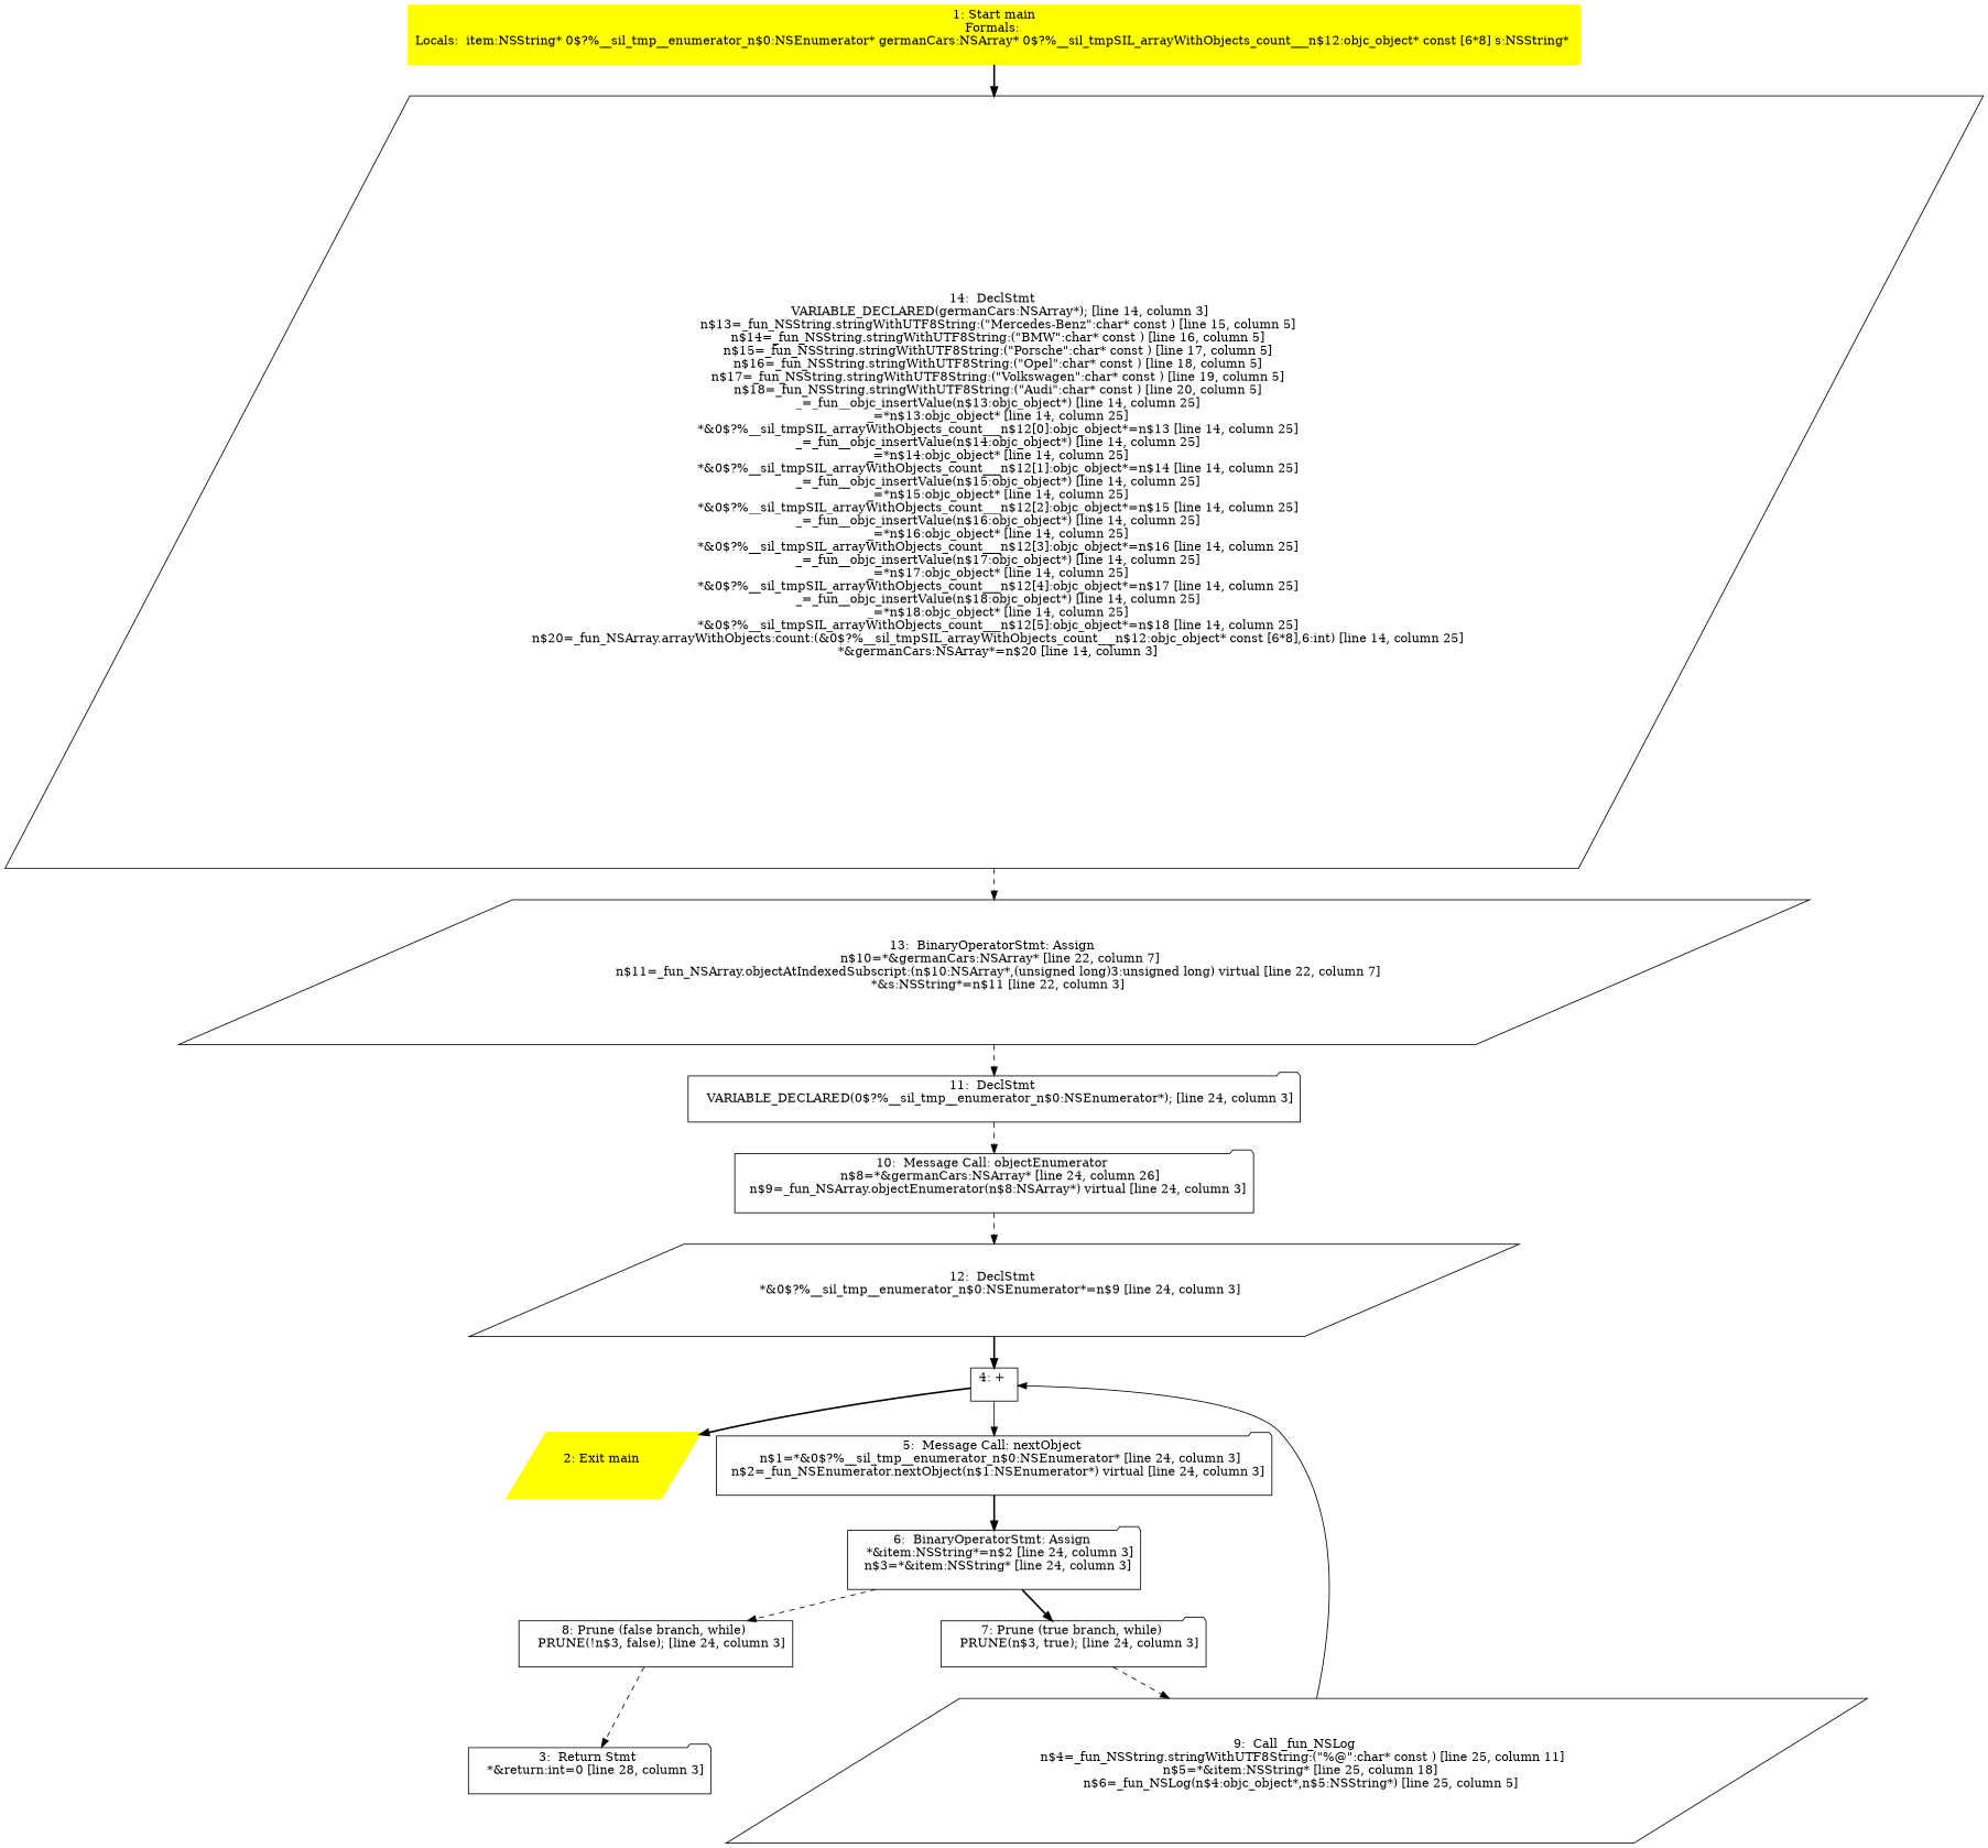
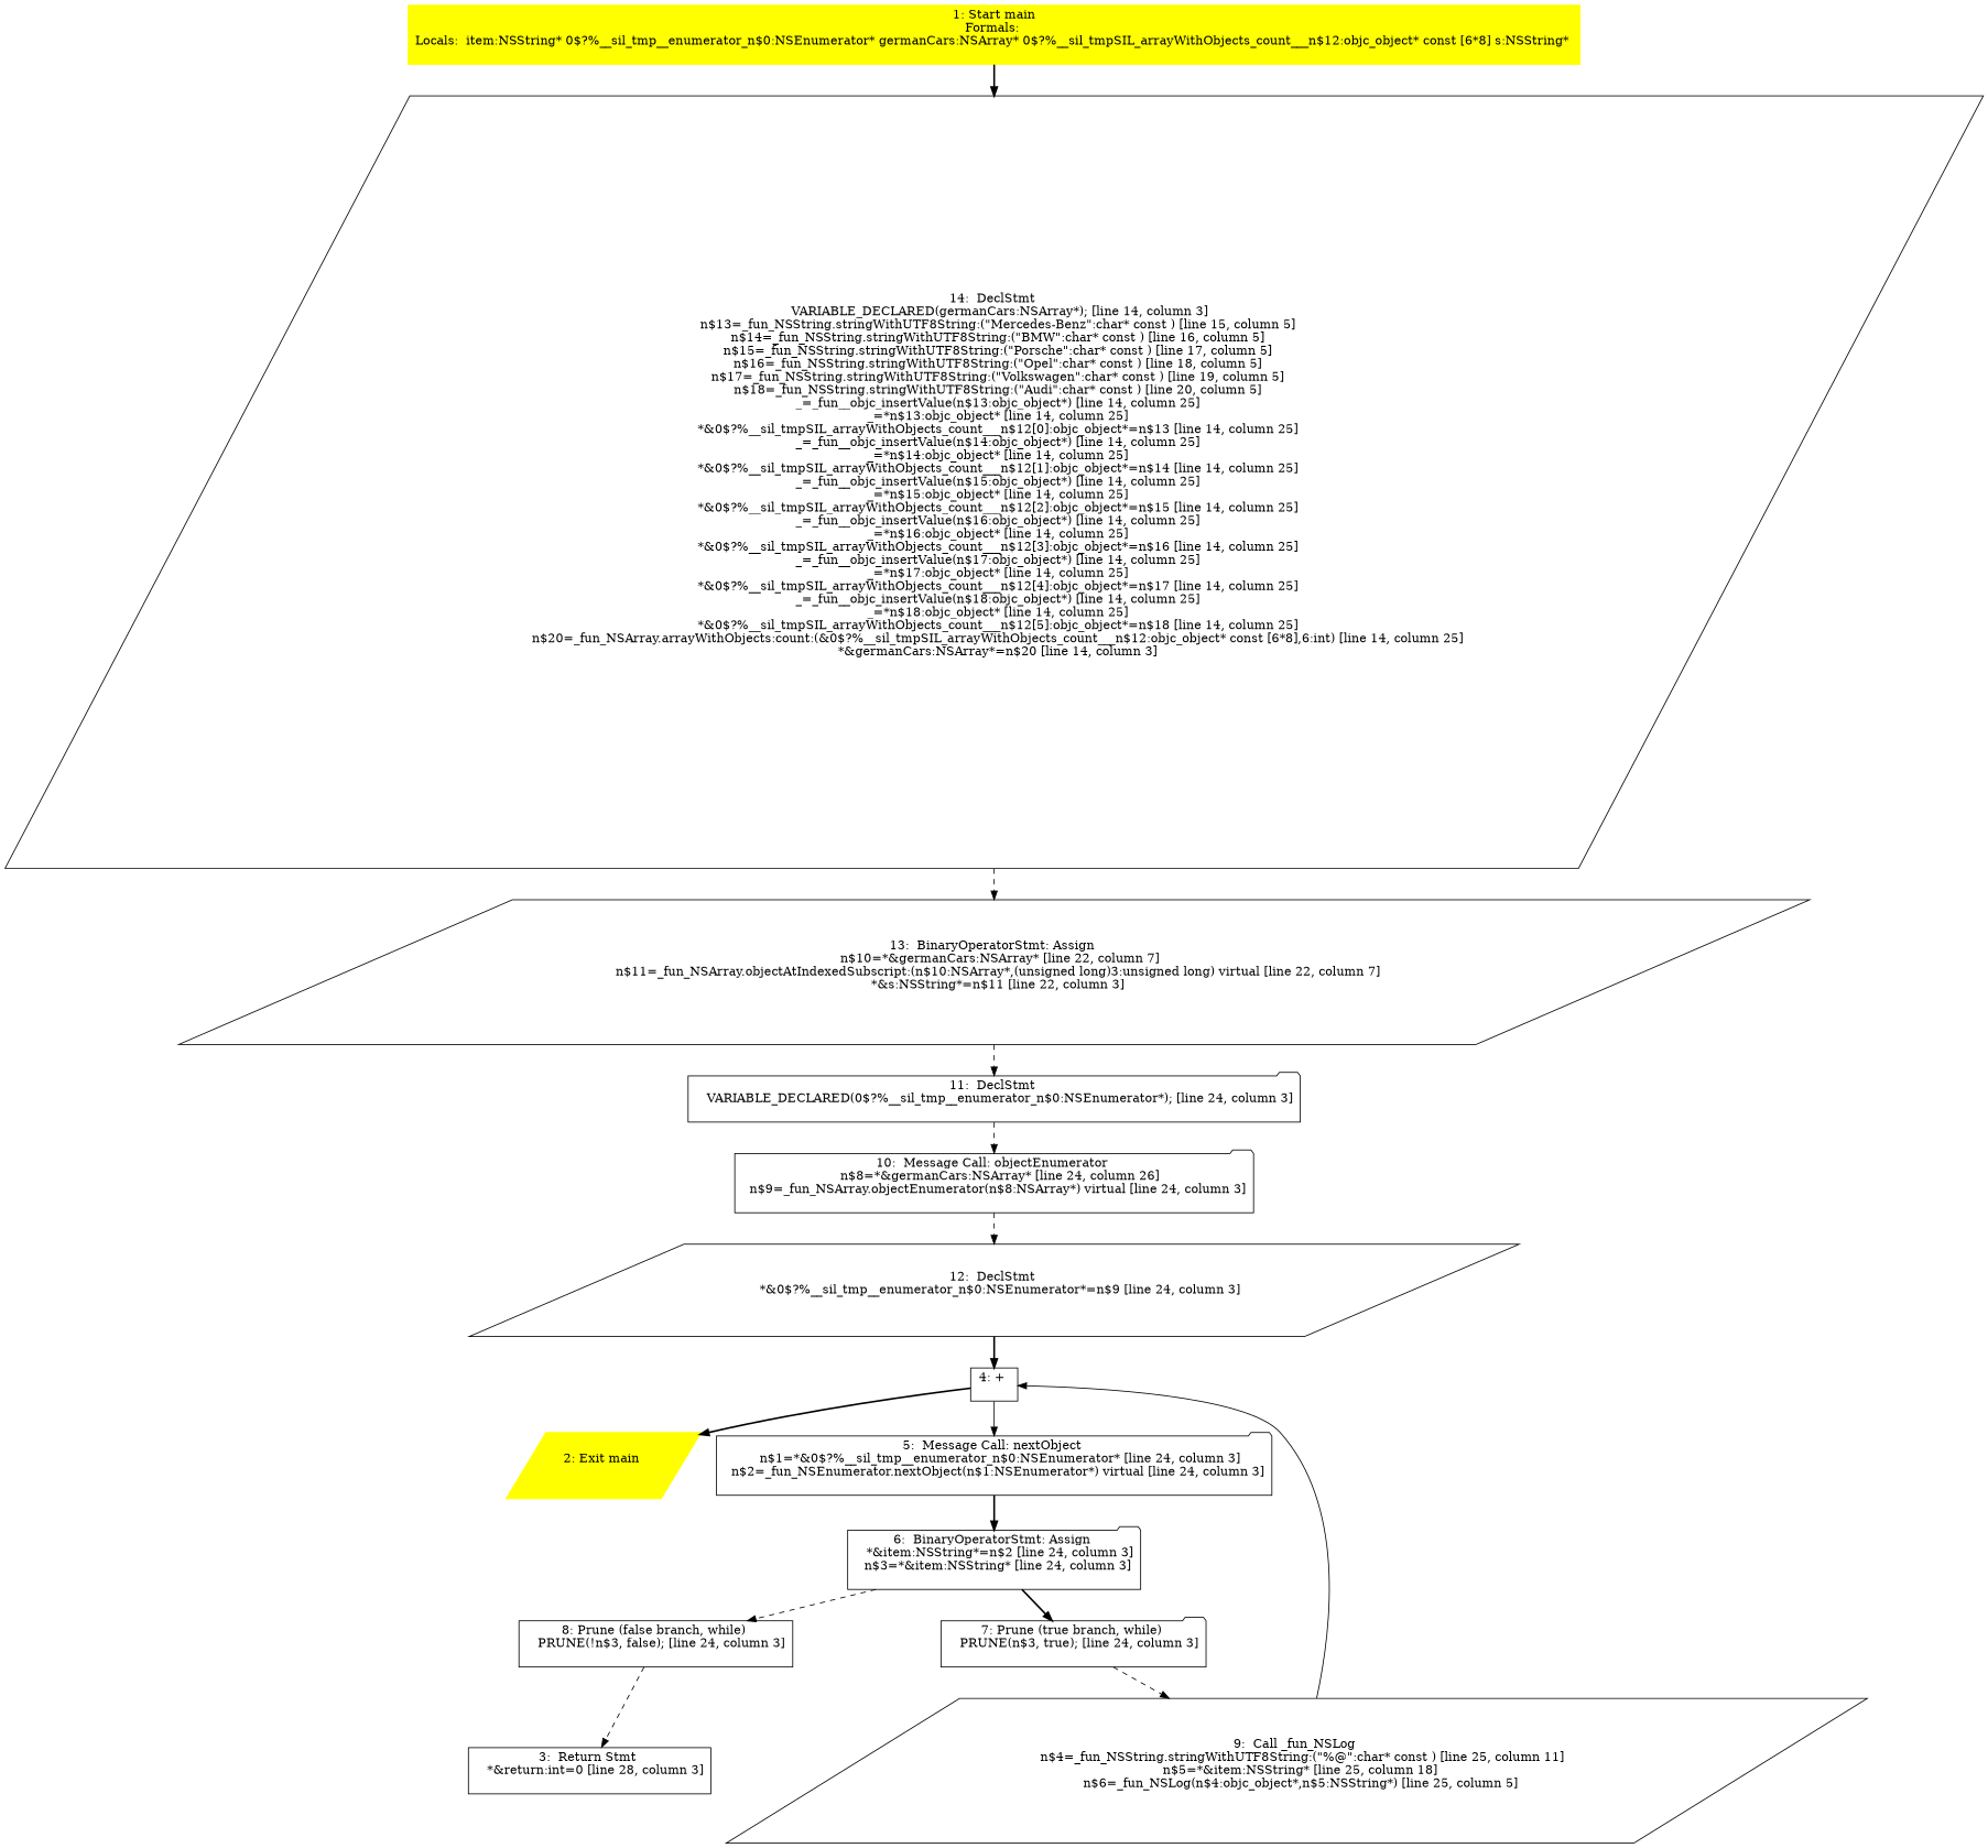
  digraph {
    node [shape=parallelogram]
    edge [style=dashed]
    n1 [color=yellow label="1: Start main\nFormals: \nLocals:  item:NSString* 0$?%__sil_tmp__enumerator_n$0:NSEnumerator* germanCars:NSArray* 0$?%__sil_tmpSIL_arrayWithObjects_count___n$12:objc_object* const [6*8] s:NSString* \n  " shape=box style=filled]
    n2 [label="14:  DeclStmt \n   VARIABLE_DECLARED(germanCars:NSArray*); [line 14, column 3]\n  n$13=_fun_NSString.stringWithUTF8String:(\"Mercedes-Benz\":char* const ) [line 15, column 5]\n  n$14=_fun_NSString.stringWithUTF8String:(\"BMW\":char* const ) [line 16, column 5]\n  n$15=_fun_NSString.stringWithUTF8String:(\"Porsche\":char* const ) [line 17, column 5]\n  n$16=_fun_NSString.stringWithUTF8String:(\"Opel\":char* const ) [line 18, column 5]\n  n$17=_fun_NSString.stringWithUTF8String:(\"Volkswagen\":char* const ) [line 19, column 5]\n  n$18=_fun_NSString.stringWithUTF8String:(\"Audi\":char* const ) [line 20, column 5]\n  _=_fun__objc_insertValue(n$13:objc_object*) [line 14, column 25]\n  _=*n$13:objc_object* [line 14, column 25]\n  *&0$?%__sil_tmpSIL_arrayWithObjects_count___n$12[0]:objc_object*=n$13 [line 14, column 25]\n  _=_fun__objc_insertValue(n$14:objc_object*) [line 14, column 25]\n  _=*n$14:objc_object* [line 14, column 25]\n  *&0$?%__sil_tmpSIL_arrayWithObjects_count___n$12[1]:objc_object*=n$14 [line 14, column 25]\n  _=_fun__objc_insertValue(n$15:objc_object*) [line 14, column 25]\n  _=*n$15:objc_object* [line 14, column 25]\n  *&0$?%__sil_tmpSIL_arrayWithObjects_count___n$12[2]:objc_object*=n$15 [line 14, column 25]\n  _=_fun__objc_insertValue(n$16:objc_object*) [line 14, column 25]\n  _=*n$16:objc_object* [line 14, column 25]\n  *&0$?%__sil_tmpSIL_arrayWithObjects_count___n$12[3]:objc_object*=n$16 [line 14, column 25]\n  _=_fun__objc_insertValue(n$17:objc_object*) [line 14, column 25]\n  _=*n$17:objc_object* [line 14, column 25]\n  *&0$?%__sil_tmpSIL_arrayWithObjects_count___n$12[4]:objc_object*=n$17 [line 14, column 25]\n  _=_fun__objc_insertValue(n$18:objc_object*) [line 14, column 25]\n  _=*n$18:objc_object* [line 14, column 25]\n  *&0$?%__sil_tmpSIL_arrayWithObjects_count___n$12[5]:objc_object*=n$18 [line 14, column 25]\n  n$20=_fun_NSArray.arrayWithObjects:count:(&0$?%__sil_tmpSIL_arrayWithObjects_count___n$12:objc_object* const [6*8],6:int) [line 14, column 25]\n  *&germanCars:NSArray*=n$20 [line 14, column 3]\n "]
    n3 [label="13:  BinaryOperatorStmt: Assign \n   n$10=*&germanCars:NSArray* [line 22, column 7]\n  n$11=_fun_NSArray.objectAtIndexedSubscript:(n$10:NSArray*,(unsigned long)3:unsigned long) virtual [line 22, column 7]\n  *&s:NSString*=n$11 [line 22, column 3]\n "]
    n4 [label="11:  DeclStmt \n   VARIABLE_DECLARED(0$?%__sil_tmp__enumerator_n$0:NSEnumerator*); [line 24, column 3]\n " shape=folder]
    n5 [color=yellow label="2: Exit main \n  " style=filled]
-   n6 [label="3:  Return Stmt \n   *&return:int=0 [line 28, column 3]\n " shape=folder]
+   n6 [label="3:  Return Stmt \n   *&return:int=0 [line 28, column 3]\n " shape=box]
    n7 [label="4: + \n  " shape=box]
    n8 [label="5:  Message Call: nextObject \n   n$1=*&0$?%__sil_tmp__enumerator_n$0:NSEnumerator* [line 24, column 3]\n  n$2=_fun_NSEnumerator.nextObject(n$1:NSEnumerator*) virtual [line 24, column 3]\n " shape=folder]
    n9 [label="6:  BinaryOperatorStmt: Assign \n   *&item:NSString*=n$2 [line 24, column 3]\n  n$3=*&item:NSString* [line 24, column 3]\n " shape=folder]
    n10 [label="7: Prune (true branch, while) \n   PRUNE(n$3, true); [line 24, column 3]\n " shape=folder]
    n11 [label="8: Prune (false branch, while) \n   PRUNE(!n$3, false); [line 24, column 3]\n " shape=box]
    n12 [label="9:  Call _fun_NSLog \n   n$4=_fun_NSString.stringWithUTF8String:(\"%@\":char* const ) [line 25, column 11]\n  n$5=*&item:NSString* [line 25, column 18]\n  n$6=_fun_NSLog(n$4:objc_object*,n$5:NSString*) [line 25, column 5]\n "]
    n13 [label="10:  Message Call: objectEnumerator \n   n$8=*&germanCars:NSArray* [line 24, column 26]\n  n$9=_fun_NSArray.objectEnumerator(n$8:NSArray*) virtual [line 24, column 3]\n " shape=folder]
    n14 [label="12:  DeclStmt \n   *&0$?%__sil_tmp__enumerator_n$0:NSEnumerator*=n$9 [line 24, column 3]\n "]
    n1 -> n2 [style=bold]
    n2 -> n3
    n3 -> n4
    n4 -> n13
    n7 -> n5 [style=bold]
    n7 -> n8 [style=solid]
    n8 -> n9 [style=bold]
    n9 -> n10 [style=bold]
    n9 -> n11
    n10 -> n12
    n11 -> n6
    n12 -> n7 [style=solid]
    n13 -> n14
    n14 -> n7 [style=bold]
  }
